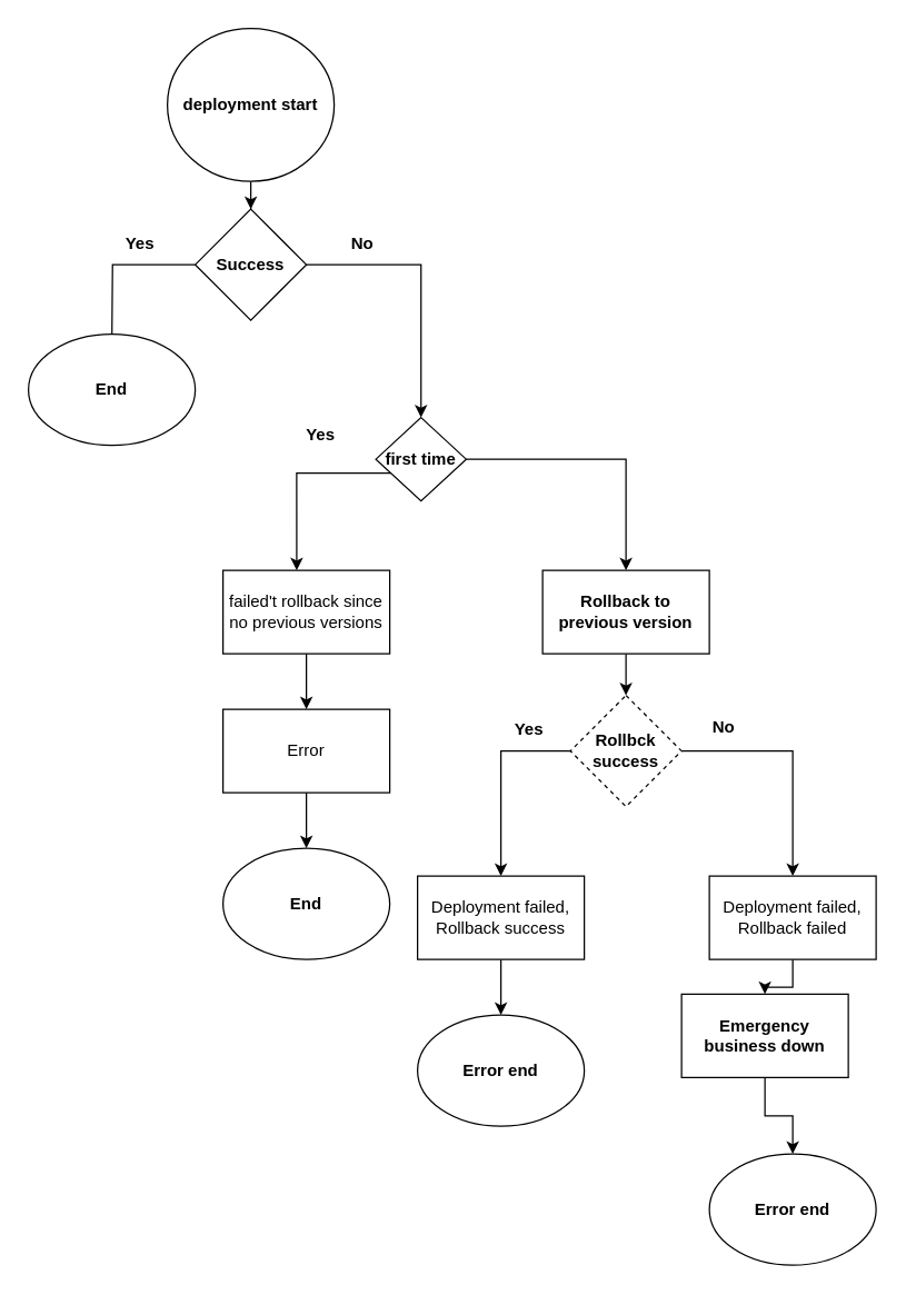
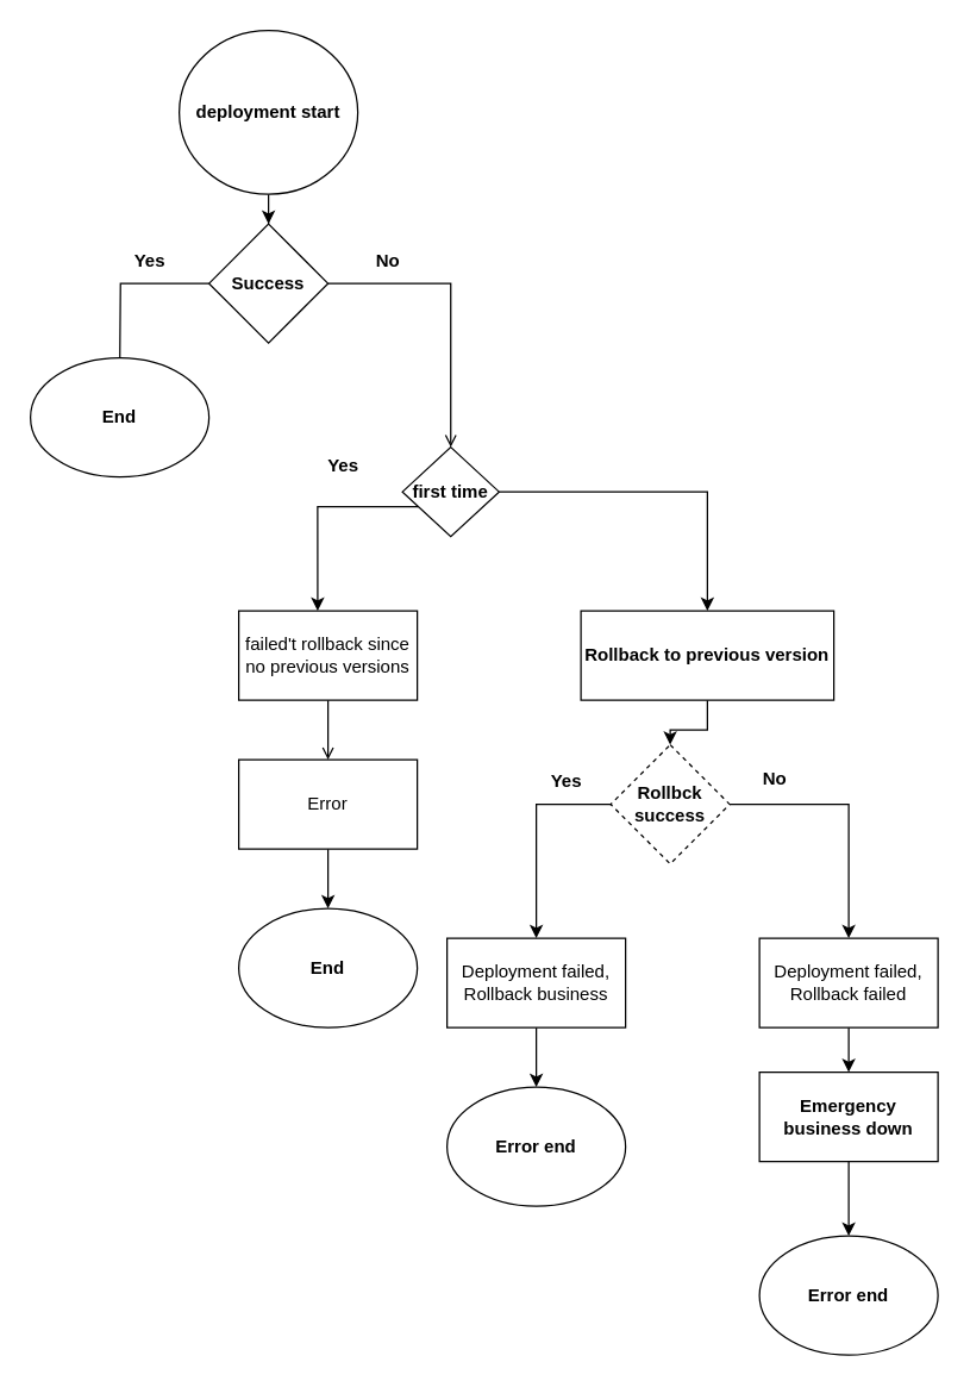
  <mxCell id="0" />
  <mxCell id="1" parent="0" />
  <mxCell id="2" style="edgeStyle=orthogonalEdgeStyle;rounded=0;orthogonalLoop=1;jettySize=auto;html=1;entryX=0.5;entryY=0;entryDx=0;entryDy=0;" edge="1" parent="1" source="3" target="5"><mxGeometry relative="1" as="geometry" /></mxCell>
  <mxCell id="3" value="&lt;b&gt;deployment start&lt;/b&gt;" style="ellipse;whiteSpace=wrap;html=1;" vertex="1" parent="1"><mxGeometry x="120" y="20" width="120" height="110" as="geometry" /></mxCell>
- <mxCell id="4" style="edgeStyle=orthogonalEdgeStyle;rounded=0;orthogonalLoop=1;jettySize=auto;html=1;" edge="1" parent="1" source="5" target="9"><mxGeometry relative="1" as="geometry"><mxPoint x="310" y="340" as="targetPoint" /></mxGeometry></mxCell>
+ <mxCell id="4" style="edgeStyle=orthogonalEdgeStyle;rounded=0;orthogonalLoop=1;jettySize=auto;html=1;endArrow=open;" edge="1" parent="1" source="5" target="9"><mxGeometry relative="1" as="geometry"><mxPoint x="310" y="340" as="targetPoint" /></mxGeometry></mxCell>
  <mxCell id="5" value="&lt;b&gt;Success&lt;/b&gt;" style="rhombus;whiteSpace=wrap;html=1;" vertex="1" parent="1"><mxGeometry x="140" y="150" width="80" height="80" as="geometry" /></mxCell>
  <mxCell id="6" style="edgeStyle=orthogonalEdgeStyle;rounded=0;orthogonalLoop=1;jettySize=auto;html=1;" edge="1" parent="1" source="5"><mxGeometry relative="1" as="geometry"><mxPoint x="80" y="250" as="targetPoint" /></mxGeometry></mxCell>
  <mxCell id="7" value="&lt;b&gt;End&lt;/b&gt;" style="ellipse;whiteSpace=wrap;html=1;" vertex="1" parent="1"><mxGeometry x="20" y="240" width="120" height="80" as="geometry" /></mxCell>
  <mxCell id="8" style="edgeStyle=orthogonalEdgeStyle;rounded=0;orthogonalLoop=1;jettySize=auto;html=1;entryX=0.5;entryY=0;entryDx=0;entryDy=0;" edge="1" parent="1" source="9" target="17"><mxGeometry relative="1" as="geometry" /></mxCell>
  <mxCell id="9" value="&lt;b&gt;first time&lt;/b&gt;" style="rhombus;whiteSpace=wrap;html=1;" vertex="1" parent="1"><mxGeometry x="270" y="300" width="65" height="60" as="geometry" /></mxCell>
- <mxCell id="10" style="edgeStyle=orthogonalEdgeStyle;rounded=0;orthogonalLoop=1;jettySize=auto;html=1;entryX=0.5;entryY=0;entryDx=0;entryDy=0;" edge="1" parent="1" source="11" target="14"><mxGeometry relative="1" as="geometry" /></mxCell>
+ <mxCell id="10" style="edgeStyle=orthogonalEdgeStyle;rounded=0;orthogonalLoop=1;jettySize=auto;html=1;entryX=0.5;entryY=0;entryDx=0;entryDy=0;endArrow=open;" edge="1" parent="1" source="11" target="14"><mxGeometry relative="1" as="geometry" /></mxCell>
  <mxCell id="11" value="failed't rollback since no previous versions" style="rounded=0;whiteSpace=wrap;html=1;" vertex="1" parent="1"><mxGeometry x="160" y="410" width="120" height="60" as="geometry" /></mxCell>
  <mxCell id="12" style="edgeStyle=orthogonalEdgeStyle;rounded=0;orthogonalLoop=1;jettySize=auto;html=1;entryX=0.442;entryY=0;entryDx=0;entryDy=0;entryPerimeter=0;" edge="1" parent="1" source="9" target="11"><mxGeometry relative="1" as="geometry"><Array as="points"><mxPoint x="213" y="340" /></Array></mxGeometry></mxCell>
  <mxCell id="13" style="edgeStyle=orthogonalEdgeStyle;rounded=0;orthogonalLoop=1;jettySize=auto;html=1;entryX=0.5;entryY=0;entryDx=0;entryDy=0;" edge="1" parent="1" source="14" target="15"><mxGeometry relative="1" as="geometry" /></mxCell>
  <mxCell id="14" value="Error" style="rounded=0;whiteSpace=wrap;html=1;" vertex="1" parent="1"><mxGeometry x="160" y="510" width="120" height="60" as="geometry" /></mxCell>
  <mxCell id="15" value="&lt;b&gt;End&lt;/b&gt;" style="ellipse;whiteSpace=wrap;html=1;" vertex="1" parent="1"><mxGeometry x="160" y="610" width="120" height="80" as="geometry" /></mxCell>
  <mxCell id="16" style="edgeStyle=orthogonalEdgeStyle;rounded=0;orthogonalLoop=1;jettySize=auto;html=1;entryX=0.5;entryY=0;entryDx=0;entryDy=0;" edge="1" parent="1" source="17" target="22"><mxGeometry relative="1" as="geometry" /></mxCell>
- <mxCell id="17" value="&lt;b&gt;Rollback to previous version&lt;/b&gt;" style="rounded=0;whiteSpace=wrap;html=1;" vertex="1" parent="1"><mxGeometry x="390" y="410" width="120" height="60" as="geometry" /></mxCell>
+ <mxCell id="17" value="&lt;b&gt;Rollback to previous version&lt;/b&gt;" style="rounded=0;whiteSpace=wrap;html=1;" vertex="1" parent="1"><mxGeometry x="390" y="410" width="170" height="60" as="geometry" /></mxCell>
  <mxCell id="18" value="&lt;b&gt;No&lt;/b&gt;" style="text;html=1;align=center;verticalAlign=middle;resizable=0;points=[];autosize=1;strokeColor=none;fillColor=none;" vertex="1" parent="1"><mxGeometry x="240" y="160" width="40" height="30" as="geometry" /></mxCell>
  <mxCell id="19" value="&lt;b&gt;Yes&lt;/b&gt;" style="text;html=1;align=center;verticalAlign=middle;resizable=0;points=[];autosize=1;strokeColor=none;fillColor=none;" vertex="1" parent="1"><mxGeometry x="210" y="298" width="40" height="30" as="geometry" /></mxCell>
  <mxCell id="20" style="edgeStyle=orthogonalEdgeStyle;rounded=0;orthogonalLoop=1;jettySize=auto;html=1;entryX=0.5;entryY=0;entryDx=0;entryDy=0;" edge="1" parent="1" source="22" target="25"><mxGeometry relative="1" as="geometry"><Array as="points"><mxPoint x="360" y="540" /></Array></mxGeometry></mxCell>
  <mxCell id="21" style="edgeStyle=orthogonalEdgeStyle;rounded=0;orthogonalLoop=1;jettySize=auto;html=1;entryX=0.5;entryY=0;entryDx=0;entryDy=0;" edge="1" parent="1" source="22" target="27"><mxGeometry relative="1" as="geometry" /></mxCell>
  <mxCell id="22" value="&lt;b&gt;Rollbck success&lt;/b&gt;" style="rhombus;whiteSpace=wrap;html=1;dashed=1;" vertex="1" parent="1"><mxGeometry x="410" y="500" width="80" height="80" as="geometry" /></mxCell>
  <mxCell id="23" value="&lt;b&gt;Error end&lt;/b&gt;" style="ellipse;whiteSpace=wrap;html=1;" vertex="1" parent="1"><mxGeometry x="300" y="730" width="120" height="80" as="geometry" /></mxCell>
  <mxCell id="24" style="edgeStyle=orthogonalEdgeStyle;rounded=0;orthogonalLoop=1;jettySize=auto;html=1;entryX=0.5;entryY=0;entryDx=0;entryDy=0;" edge="1" parent="1" source="25" target="23"><mxGeometry relative="1" as="geometry" /></mxCell>
- <mxCell id="25" value="Deployment failed, Rollback success" style="rounded=0;whiteSpace=wrap;html=1;" vertex="1" parent="1"><mxGeometry x="300" y="630" width="120" height="60" as="geometry" /></mxCell>
+ <mxCell id="25" value="Deployment failed, Rollback business" style="rounded=0;whiteSpace=wrap;html=1;" vertex="1" parent="1"><mxGeometry x="300" y="630" width="120" height="60" as="geometry" /></mxCell>
  <mxCell id="26" style="edgeStyle=orthogonalEdgeStyle;rounded=0;orthogonalLoop=1;jettySize=auto;html=1;entryX=0.5;entryY=0;entryDx=0;entryDy=0;" edge="1" parent="1" source="27" target="31"><mxGeometry relative="1" as="geometry" /></mxCell>
  <mxCell id="27" value="Deployment failed, Rollback failed" style="rounded=0;whiteSpace=wrap;html=1;" vertex="1" parent="1"><mxGeometry x="510" y="630" width="120" height="60" as="geometry" /></mxCell>
  <mxCell id="28" value="&lt;b&gt;Yes&lt;/b&gt;" style="text;html=1;align=center;verticalAlign=middle;resizable=0;points=[];autosize=1;strokeColor=none;fillColor=none;" vertex="1" parent="1"><mxGeometry x="360" y="510" width="40" height="30" as="geometry" /></mxCell>
  <mxCell id="29" value="&lt;b&gt;No&lt;/b&gt;" style="text;html=1;align=center;verticalAlign=middle;resizable=0;points=[];autosize=1;strokeColor=none;fillColor=none;" vertex="1" parent="1"><mxGeometry x="500" y="508" width="40" height="30" as="geometry" /></mxCell>
  <mxCell id="30" style="edgeStyle=orthogonalEdgeStyle;rounded=0;orthogonalLoop=1;jettySize=auto;html=1;entryX=0.5;entryY=0;entryDx=0;entryDy=0;" edge="1" parent="1" source="31" target="32"><mxGeometry relative="1" as="geometry" /></mxCell>
- <mxCell id="31" value="&lt;b&gt;Emergency business down&lt;/b&gt;" style="rounded=0;whiteSpace=wrap;html=1;" vertex="1" parent="1"><mxGeometry x="490" y="715" width="120" height="60" as="geometry" /></mxCell>
+ <mxCell id="31" value="&lt;b&gt;Emergency business down&lt;/b&gt;" style="rounded=0;whiteSpace=wrap;html=1;" vertex="1" parent="1"><mxGeometry x="510" y="720" width="120" height="60" as="geometry" /></mxCell>
  <mxCell id="32" value="&lt;b&gt;Error end&lt;/b&gt;" style="ellipse;whiteSpace=wrap;html=1;" vertex="1" parent="1"><mxGeometry x="510" y="830" width="120" height="80" as="geometry" /></mxCell>
  <mxCell id="33" value="&lt;b&gt;Yes&lt;/b&gt;" style="text;html=1;align=center;verticalAlign=middle;resizable=0;points=[];autosize=1;strokeColor=none;fillColor=none;" vertex="1" parent="1"><mxGeometry x="80" y="160" width="40" height="30" as="geometry" /></mxCell>
